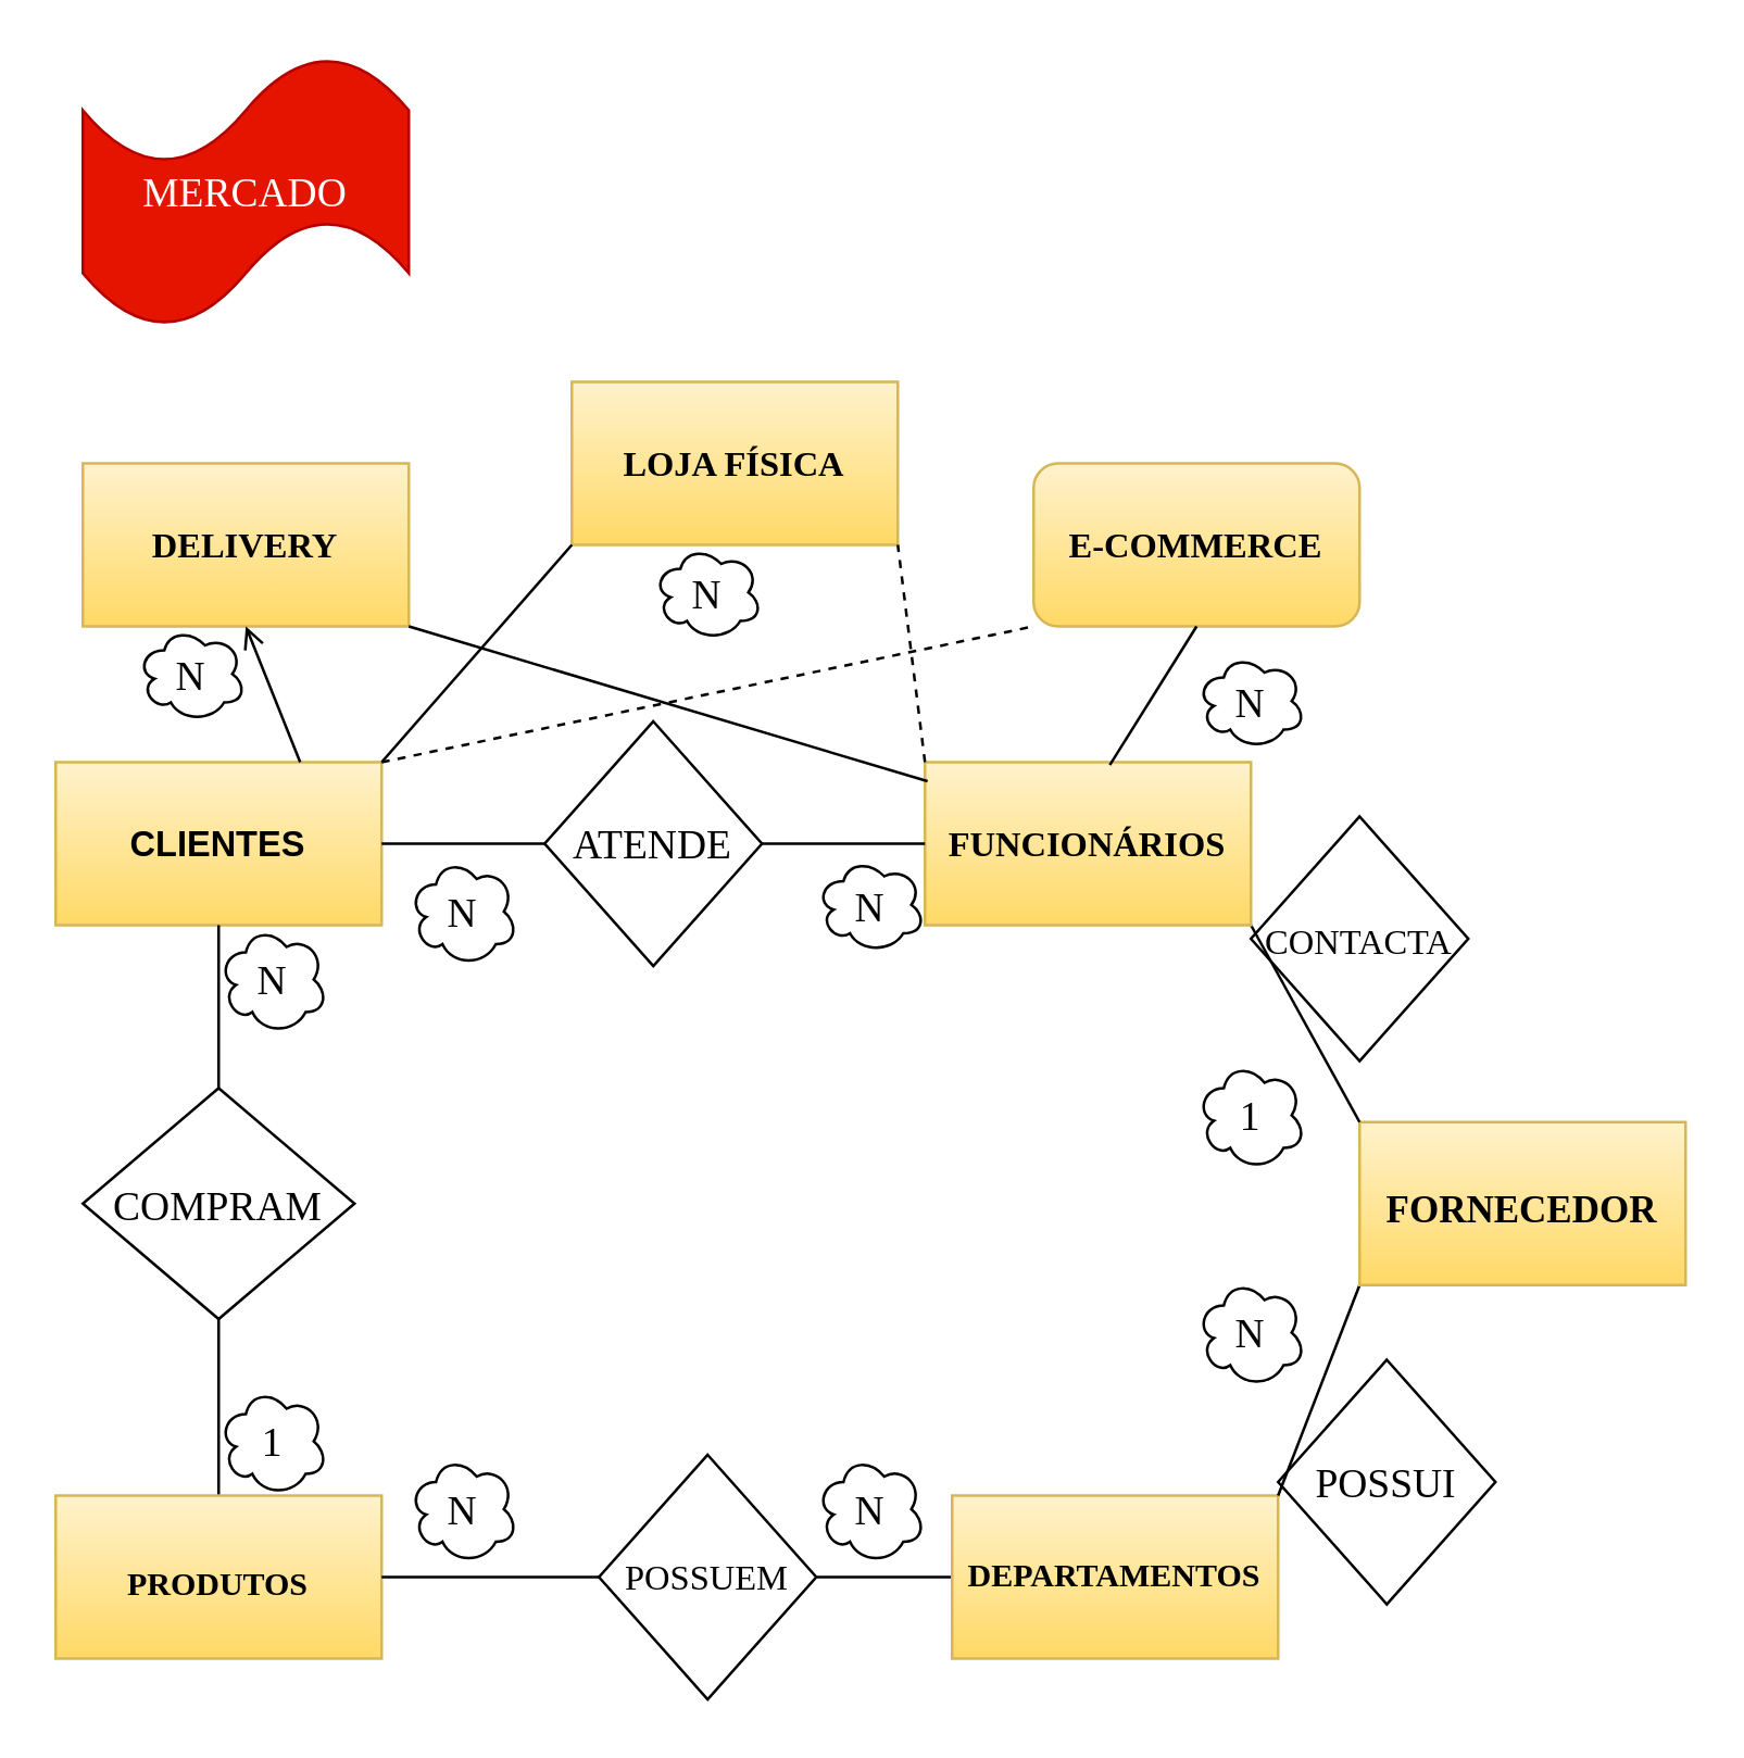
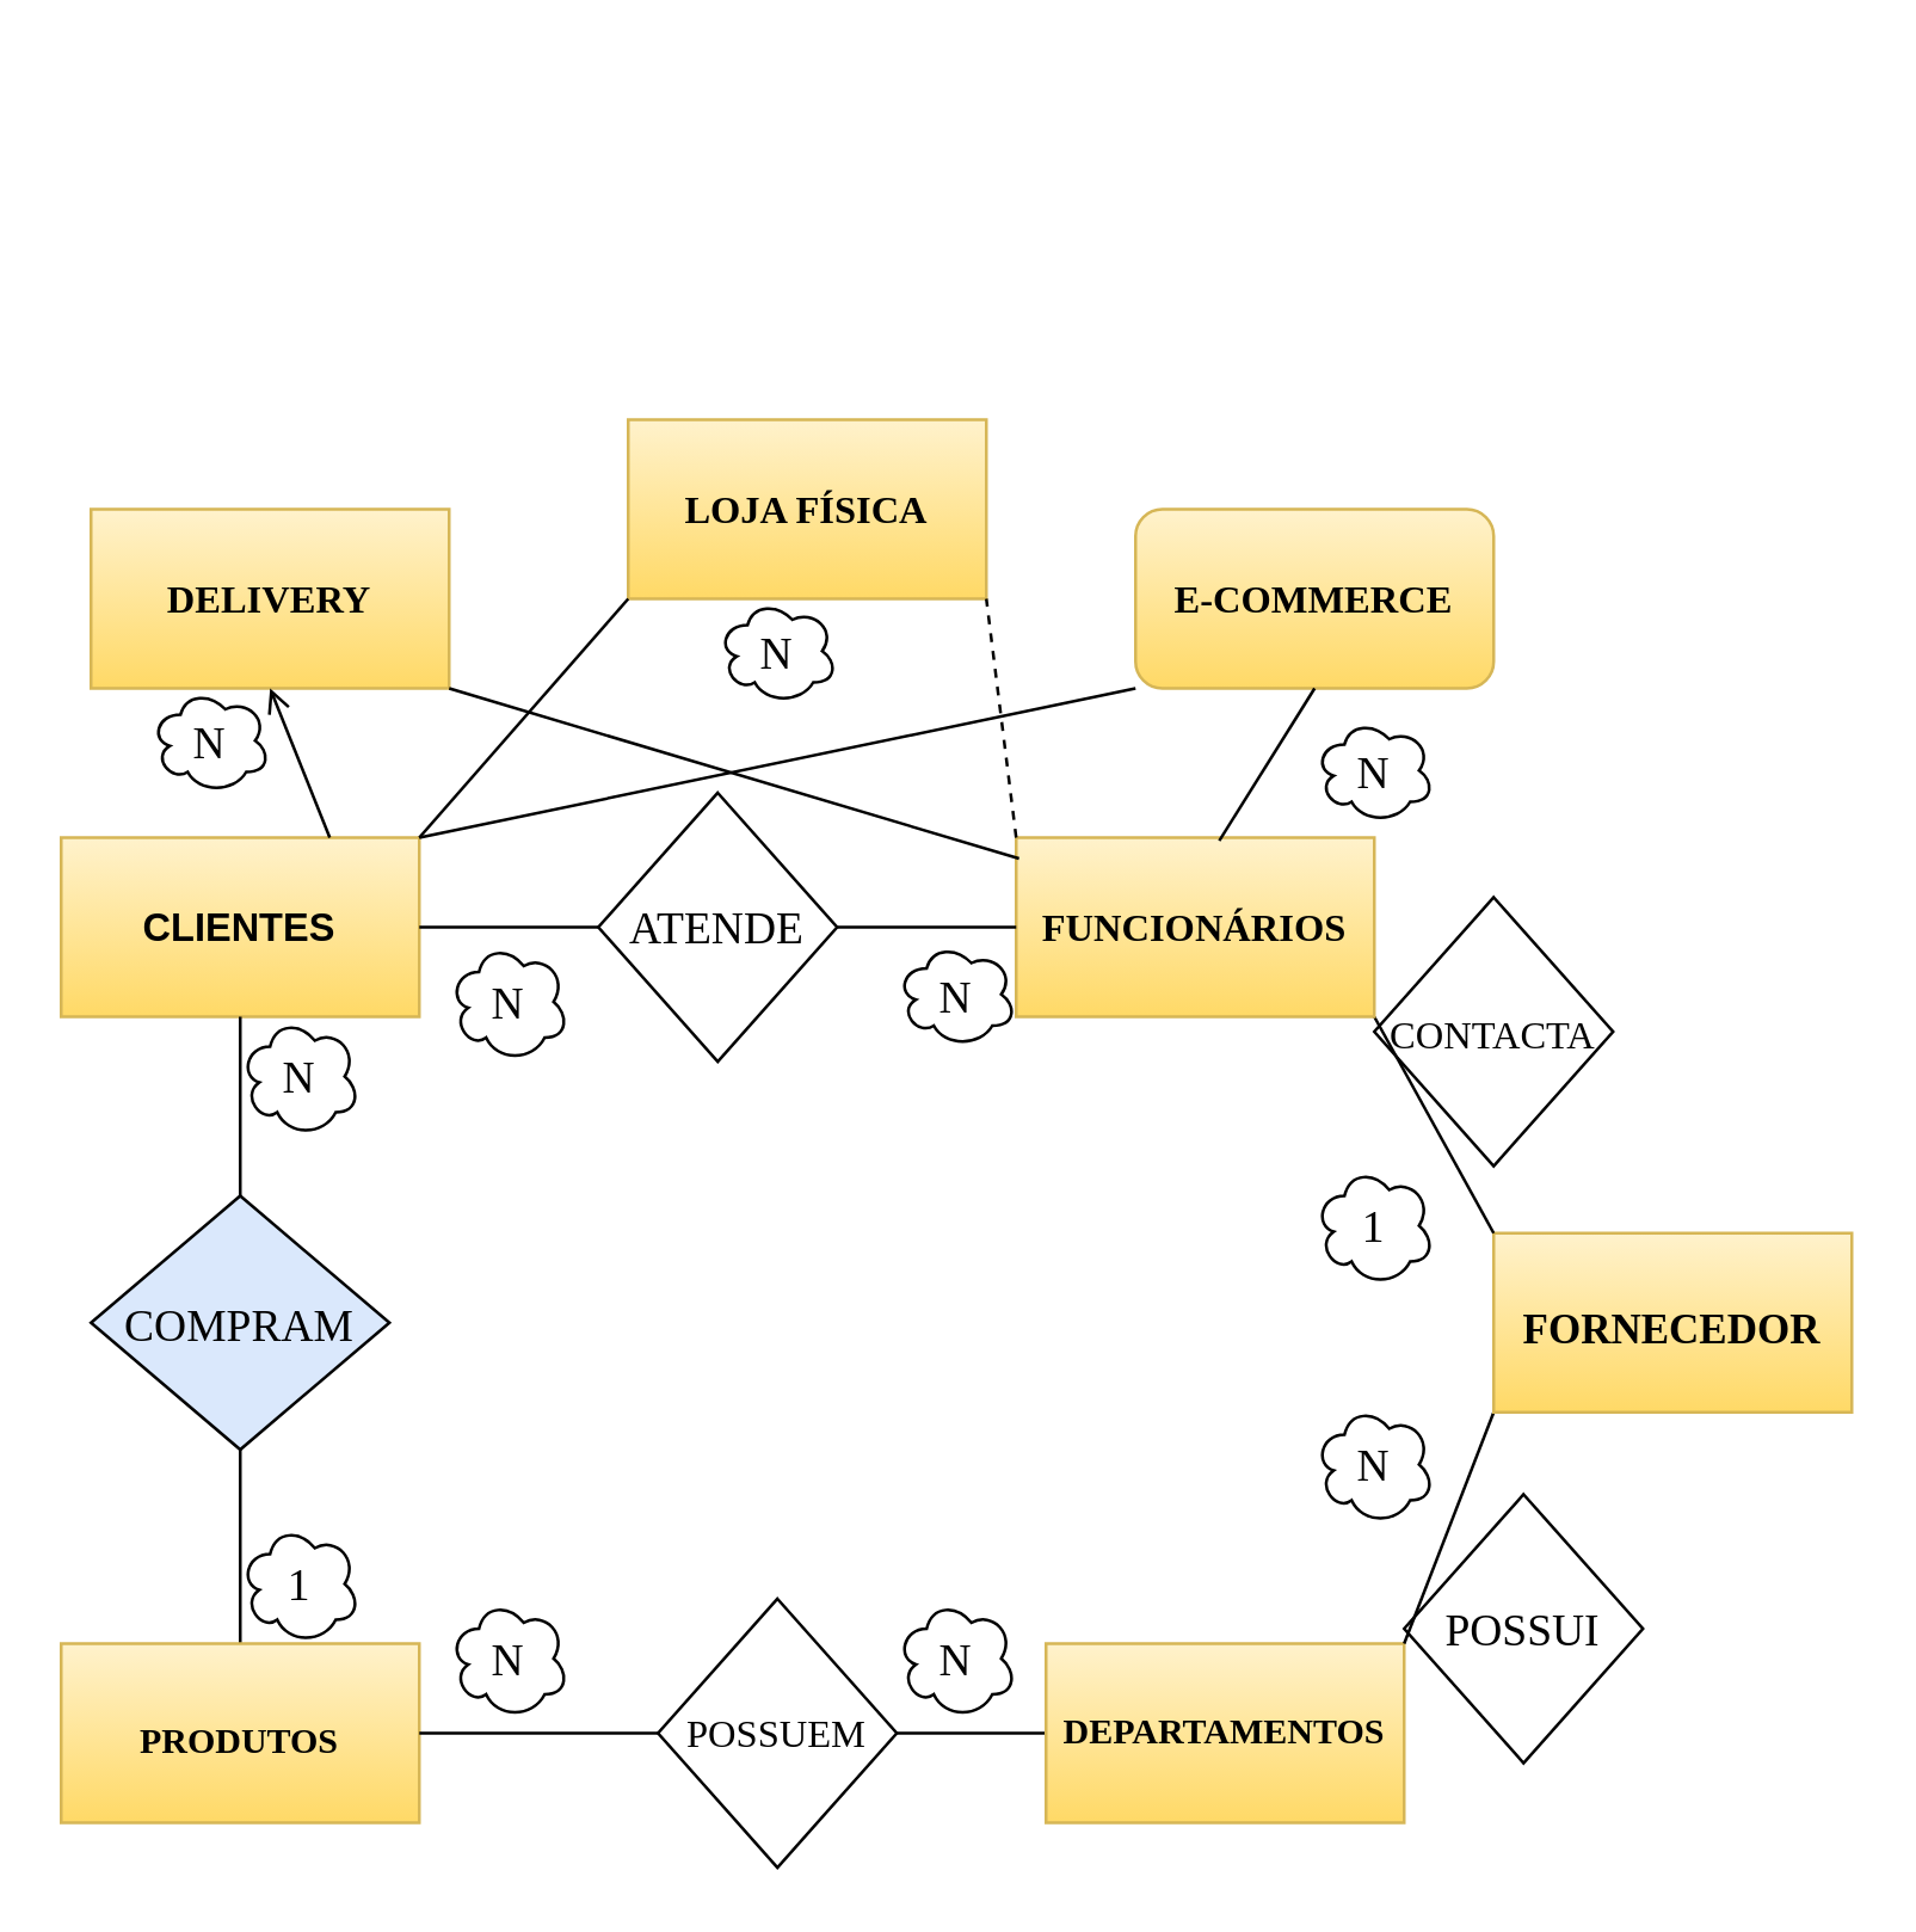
  <mxCell id="0" />
  <mxCell id="1" parent="0" />
- <mxCell id="2" value="MERCADO" style="shape=tape;whiteSpace=wrap;html=1;fontFamily=Lucida Console;fontSize=15;fillColor=#e51400;strokeColor=#B20000;fontColor=#ffffff;" parent="1" vertex="1"><mxGeometry x="30" y="20" width="120" height="100" as="geometry" /></mxCell>
  <mxCell id="3" value="&lt;h3 style=&quot;font-size: 13px&quot;&gt;CLIENTES&lt;/h3&gt;" style="rounded=0;whiteSpace=wrap;html=1;fillColor=#fff2cc;strokeColor=#d6b656;fontSize=13;gradientColor=#ffd966;" parent="1" vertex="1"><mxGeometry x="20" y="280" width="120" height="60" as="geometry" /></mxCell>
  <mxCell id="4" value="" style="endArrow=none;html=1;fontFamily=Georgia;fontSize=12;entryX=0.5;entryY=1;entryDx=0;entryDy=0;exitX=0.5;exitY=0;exitDx=0;exitDy=0;" parent="1" edge="1"><mxGeometry width="50" height="50" relative="1" as="geometry"><mxPoint x="80" y="400" as="sourcePoint" /><mxPoint x="80" y="340" as="targetPoint" /></mxGeometry></mxCell>
- <mxCell id="5" value="COMPRAM" style="rhombus;whiteSpace=wrap;html=1;fontFamily=Georgia;fontSize=15;" parent="1" vertex="1"><mxGeometry x="30" y="400" width="100" height="85" as="geometry" /></mxCell>
+ <mxCell id="5" value="COMPRAM" style="rhombus;whiteSpace=wrap;html=1;fontFamily=Georgia;fontSize=15;fillColor=#dae8fc;" parent="1" vertex="1"><mxGeometry x="30" y="400" width="100" height="85" as="geometry" /></mxCell>
  <mxCell id="6" value="" style="endArrow=none;html=1;fontFamily=Georgia;fontSize=12;exitX=0.5;exitY=0;exitDx=0;exitDy=0;entryX=0.5;entryY=1;entryDx=0;entryDy=0;" parent="1" edge="1"><mxGeometry width="50" height="50" relative="1" as="geometry"><mxPoint x="80" y="550" as="sourcePoint" /><mxPoint x="80" y="485" as="targetPoint" /></mxGeometry></mxCell>
  <mxCell id="7" value="&lt;h3&gt;&lt;font style=&quot;font-size: 12px&quot;&gt;PRODUTOS&lt;/font&gt;&lt;/h3&gt;" style="rounded=0;whiteSpace=wrap;html=1;fillColor=#fff2cc;strokeColor=#d6b656;fontFamily=Georgia;fontSize=17;gradientColor=#ffd966;" parent="1" vertex="1"><mxGeometry x="20" y="550" width="120" height="60" as="geometry" /></mxCell>
  <mxCell id="8" value="" style="endArrow=none;html=1;fontFamily=Georgia;fontSize=12;entryX=0;entryY=0.5;entryDx=0;entryDy=0;" parent="1" edge="1"><mxGeometry width="50" height="50" relative="1" as="geometry"><mxPoint x="140" y="580" as="sourcePoint" /><mxPoint x="220" y="580" as="targetPoint" /></mxGeometry></mxCell>
  <mxCell id="9" value="POSSUEM" style="rhombus;whiteSpace=wrap;html=1;fontFamily=Georgia;fontSize=13;rotation=0;" parent="1" vertex="1"><mxGeometry x="220" y="535" width="80" height="90" as="geometry" /></mxCell>
  <mxCell id="10" value="" style="endArrow=none;html=1;exitX=1;exitY=0.5;exitDx=0;exitDy=0;entryX=0;entryY=0.5;entryDx=0;entryDy=0;" parent="1" edge="1"><mxGeometry width="50" height="50" relative="1" as="geometry"><mxPoint x="300" y="580" as="sourcePoint" /><mxPoint x="350" y="580" as="targetPoint" /></mxGeometry></mxCell>
  <mxCell id="11" value="&lt;h3 style=&quot;font-size: 12px;&quot;&gt;&lt;font style=&quot;font-size: 12px;&quot;&gt;DEPARTAMENTOS&lt;/font&gt;&lt;/h3&gt;" style="rounded=0;whiteSpace=wrap;html=1;fillColor=#fff2cc;strokeColor=#d6b656;fontSize=12;fontFamily=Georgia;gradientColor=#ffd966;" parent="1" vertex="1"><mxGeometry x="350" y="550" width="120" height="60" as="geometry" /></mxCell>
  <mxCell id="12" value="&lt;font style=&quot;font-size: 15px&quot;&gt;POSSUI&lt;/font&gt;" style="rhombus;whiteSpace=wrap;html=1;fontFamily=Georgia;fontSize=15;rotation=0;" parent="1" vertex="1"><mxGeometry x="470" y="500" width="80" height="90" as="geometry" /></mxCell>
  <mxCell id="13" value="" style="endArrow=none;html=1;fontFamily=Georgia;fontSize=12;entryX=0;entryY=1;entryDx=0;entryDy=0;exitX=1;exitY=0;exitDx=0;exitDy=0;" parent="1" edge="1"><mxGeometry width="50" height="50" relative="1" as="geometry"><mxPoint x="470" y="550" as="sourcePoint" /><mxPoint x="500" y="472.5" as="targetPoint" /></mxGeometry></mxCell>
  <mxCell id="14" value="&lt;h3&gt;&lt;font style=&quot;font-size: 14px&quot;&gt;FORNECEDOR&lt;/font&gt;&lt;/h3&gt;" style="rounded=0;whiteSpace=wrap;html=1;fillColor=#fff2cc;strokeColor=#d6b656;fontFamily=Georgia;fontSize=18;gradientColor=#ffd966;" parent="1" vertex="1"><mxGeometry x="500" y="412.5" width="120" height="60" as="geometry" /></mxCell>
  <mxCell id="15" value="&lt;font style=&quot;font-size: 13px&quot;&gt;CONTACTA&lt;/font&gt;" style="rhombus;whiteSpace=wrap;html=1;fontFamily=Georgia;fontSize=15;rotation=0;" parent="1" vertex="1"><mxGeometry x="460" y="300" width="80" height="90" as="geometry" /></mxCell>
  <mxCell id="16" value="" style="endArrow=none;html=1;fontFamily=Georgia;fontSize=12;exitX=1;exitY=1;exitDx=0;exitDy=0;entryX=0;entryY=0;entryDx=0;entryDy=0;" parent="1" edge="1"><mxGeometry width="50" height="50" relative="1" as="geometry"><mxPoint x="460" y="340" as="sourcePoint" /><mxPoint x="500" y="412.5" as="targetPoint" /></mxGeometry></mxCell>
  <mxCell id="17" value="&lt;h3&gt;&lt;font style=&quot;font-size: 13px&quot;&gt;FUNCIONÁRIOS&lt;/font&gt;&lt;/h3&gt;" style="rounded=0;whiteSpace=wrap;html=1;fillColor=#fff2cc;strokeColor=#d6b656;fontFamily=Georgia;fontSize=13;gradientColor=#ffd966;" parent="1" vertex="1"><mxGeometry x="340" y="280" width="120" height="60" as="geometry" /></mxCell>
  <mxCell id="18" value="" style="endArrow=none;html=1;fontFamily=Georgia;fontSize=12;exitX=1;exitY=0.5;exitDx=0;exitDy=0;entryX=0;entryY=0.5;entryDx=0;entryDy=0;" parent="1" edge="1"><mxGeometry width="50" height="50" relative="1" as="geometry"><mxPoint x="280" y="310" as="sourcePoint" /><mxPoint x="340" y="310" as="targetPoint" /></mxGeometry></mxCell>
  <mxCell id="19" value="ATENDE" style="rhombus;whiteSpace=wrap;html=1;fontFamily=Georgia;fontSize=15;rotation=0;" parent="1" vertex="1"><mxGeometry x="200" y="265" width="80" height="90" as="geometry" /></mxCell>
  <mxCell id="20" value="" style="endArrow=none;html=1;fontFamily=Georgia;fontSize=12;exitX=1;exitY=0.5;exitDx=0;exitDy=0;entryX=0;entryY=0.5;entryDx=0;entryDy=0;" parent="1" edge="1"><mxGeometry width="50" height="50" relative="1" as="geometry"><mxPoint x="140" y="310" as="sourcePoint" /><mxPoint x="200" y="310" as="targetPoint" /></mxGeometry></mxCell>
  <mxCell id="21" value="&lt;h3&gt;&lt;span style=&quot;font-size: 13px&quot;&gt;LOJA FÍSICA&lt;/span&gt;&lt;/h3&gt;" style="rounded=0;whiteSpace=wrap;html=1;fillColor=#fff2cc;strokeColor=#d6b656;fontFamily=Georgia;fontSize=13;gradientColor=#ffd966;" parent="1" vertex="1"><mxGeometry x="210" y="140" width="120" height="60" as="geometry" /></mxCell>
  <mxCell id="22" value="&lt;h3&gt;&lt;span style=&quot;font-size: 13px&quot;&gt;E-COMMERCE&lt;/span&gt;&lt;/h3&gt;" style="whiteSpace=wrap;html=1;fillColor=#fff2cc;strokeColor=#d6b656;fontFamily=Georgia;fontSize=13;gradientColor=#ffd966;rounded=1;" parent="1" vertex="1"><mxGeometry x="380" y="170" width="120" height="60" as="geometry" /></mxCell>
  <mxCell id="23" value="&lt;h3&gt;&lt;span style=&quot;font-size: 13px&quot;&gt;DELIVERY&lt;/span&gt;&lt;/h3&gt;" style="rounded=0;whiteSpace=wrap;html=1;fillColor=#fff2cc;strokeColor=#d6b656;fontFamily=Georgia;fontSize=13;gradientColor=#ffd966;" parent="1" vertex="1"><mxGeometry x="30" y="170" width="120" height="60" as="geometry" /></mxCell>
  <mxCell id="24" value="" style="endArrow=open;html=1;entryX=0.5;entryY=1;entryDx=0;entryDy=0;exitX=0.75;exitY=0;exitDx=0;exitDy=0;" parent="1" source="3" target="23" edge="1"><mxGeometry width="50" height="50" relative="1" as="geometry"><mxPoint x="110" y="250" as="sourcePoint" /><mxPoint x="380" y="250" as="targetPoint" /></mxGeometry></mxCell>
  <mxCell id="25" value="" style="endArrow=none;html=1;entryX=0.5;entryY=1;entryDx=0;entryDy=0;exitX=0.567;exitY=0.017;exitDx=0;exitDy=0;exitPerimeter=0;" parent="1" source="17" target="22" edge="1"><mxGeometry width="50" height="50" relative="1" as="geometry"><mxPoint x="410" y="230" as="sourcePoint" /><mxPoint x="380" y="250" as="targetPoint" /></mxGeometry></mxCell>
  <mxCell id="26" value="" style="endArrow=none;html=1;entryX=0;entryY=1;entryDx=0;entryDy=0;" parent="1" target="21" edge="1"><mxGeometry width="50" height="50" relative="1" as="geometry"><mxPoint x="140" y="280" as="sourcePoint" /><mxPoint x="270" y="192" as="targetPoint" /></mxGeometry></mxCell>
  <mxCell id="27" value="" style="endArrow=none;html=1;exitX=0;exitY=0;exitDx=0;exitDy=0;entryX=1;entryY=1;entryDx=0;entryDy=0;dashed=1;" parent="1" source="17" target="21" edge="1"><mxGeometry width="50" height="50" relative="1" as="geometry"><mxPoint x="330" y="300" as="sourcePoint" /><mxPoint x="240" y="190" as="targetPoint" /></mxGeometry></mxCell>
- <mxCell id="28" value="" style="endArrow=none;html=1;entryX=0;entryY=1;entryDx=0;entryDy=0;exitX=1;exitY=0;exitDx=0;exitDy=0;dashed=1;" parent="1" source="3" target="22" edge="1"><mxGeometry width="50" height="50" relative="1" as="geometry"><mxPoint x="330" y="300" as="sourcePoint" /><mxPoint x="380" y="250" as="targetPoint" /></mxGeometry></mxCell>
+ <mxCell id="28" value="" style="endArrow=none;html=1;entryX=0;entryY=1;entryDx=0;entryDy=0;exitX=1;exitY=0;exitDx=0;exitDy=0;" parent="1" source="3" target="22" edge="1"><mxGeometry width="50" height="50" relative="1" as="geometry"><mxPoint x="330" y="300" as="sourcePoint" /><mxPoint x="380" y="250" as="targetPoint" /></mxGeometry></mxCell>
  <mxCell id="29" value="" style="endArrow=none;html=1;entryX=1;entryY=1;entryDx=0;entryDy=0;exitX=0.008;exitY=0.117;exitDx=0;exitDy=0;exitPerimeter=0;" parent="1" source="17" target="23" edge="1"><mxGeometry width="50" height="50" relative="1" as="geometry"><mxPoint x="330" y="300" as="sourcePoint" /><mxPoint x="380" y="250" as="targetPoint" /></mxGeometry></mxCell>
  <mxCell id="30" value="1" style="ellipse;shape=cloud;whiteSpace=wrap;html=1;fontFamily=Lucida Console;fontSize=15;" vertex="1" parent="1"><mxGeometry x="80" y="510" width="40" height="40" as="geometry" /></mxCell>
  <mxCell id="31" value="N" style="ellipse;shape=cloud;whiteSpace=wrap;html=1;fontFamily=Lucida Console;fontSize=15;" vertex="1" parent="1"><mxGeometry x="80" y="340" width="40" height="40" as="geometry" /></mxCell>
  <mxCell id="32" value="N" style="ellipse;shape=cloud;whiteSpace=wrap;html=1;fontFamily=Lucida Console;fontSize=15;" vertex="1" parent="1"><mxGeometry x="440" y="470" width="40" height="40" as="geometry" /></mxCell>
  <mxCell id="33" value="N" style="ellipse;shape=cloud;whiteSpace=wrap;html=1;fontFamily=Lucida Console;fontSize=15;" vertex="1" parent="1"><mxGeometry x="150" y="535" width="40" height="40" as="geometry" /></mxCell>
  <mxCell id="34" value="N" style="ellipse;shape=cloud;whiteSpace=wrap;html=1;fontFamily=Lucida Console;fontSize=15;" vertex="1" parent="1"><mxGeometry x="300" y="535" width="40" height="40" as="geometry" /></mxCell>
  <mxCell id="35" value="N" style="ellipse;shape=cloud;whiteSpace=wrap;html=1;fontFamily=Lucida Console;fontSize=15;" vertex="1" parent="1"><mxGeometry x="300" y="315" width="40" height="35" as="geometry" /></mxCell>
  <mxCell id="36" value="N" style="ellipse;shape=cloud;whiteSpace=wrap;html=1;fontFamily=Lucida Console;fontSize=15;" vertex="1" parent="1"><mxGeometry x="150" y="315" width="40" height="40" as="geometry" /></mxCell>
  <mxCell id="37" value="1" style="ellipse;shape=cloud;whiteSpace=wrap;html=1;fontFamily=Lucida Console;fontSize=15;" vertex="1" parent="1"><mxGeometry x="440" y="390" width="40" height="40" as="geometry" /></mxCell>
  <mxCell id="38" value="N" style="ellipse;shape=cloud;whiteSpace=wrap;html=1;fontFamily=Lucida Console;fontSize=15;" vertex="1" parent="1"><mxGeometry x="440" y="240" width="40" height="35" as="geometry" /></mxCell>
  <mxCell id="39" value="N" style="ellipse;shape=cloud;whiteSpace=wrap;html=1;fontFamily=Lucida Console;fontSize=15;" vertex="1" parent="1"><mxGeometry x="50" y="230" width="40" height="35" as="geometry" /></mxCell>
  <mxCell id="40" value="N" style="ellipse;shape=cloud;whiteSpace=wrap;html=1;fontFamily=Lucida Console;fontSize=15;" vertex="1" parent="1"><mxGeometry x="240" y="200" width="40" height="35" as="geometry" /></mxCell>
